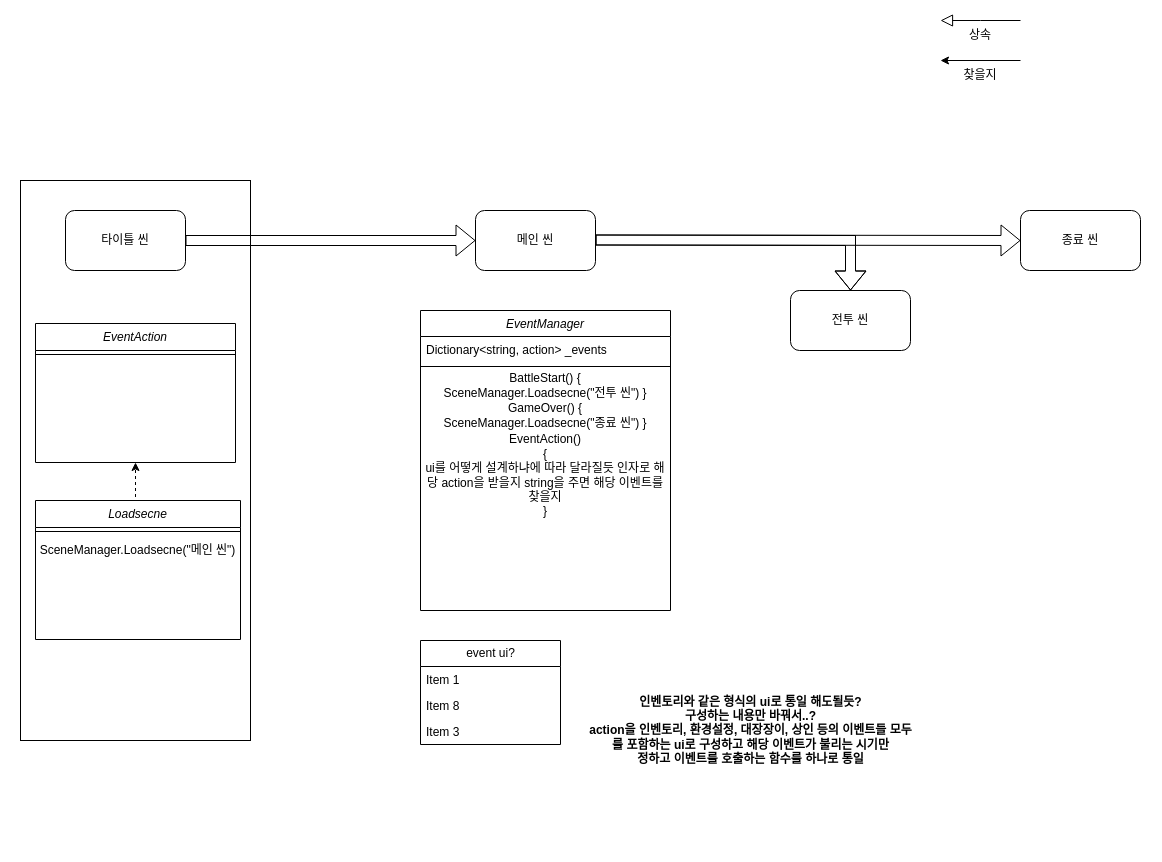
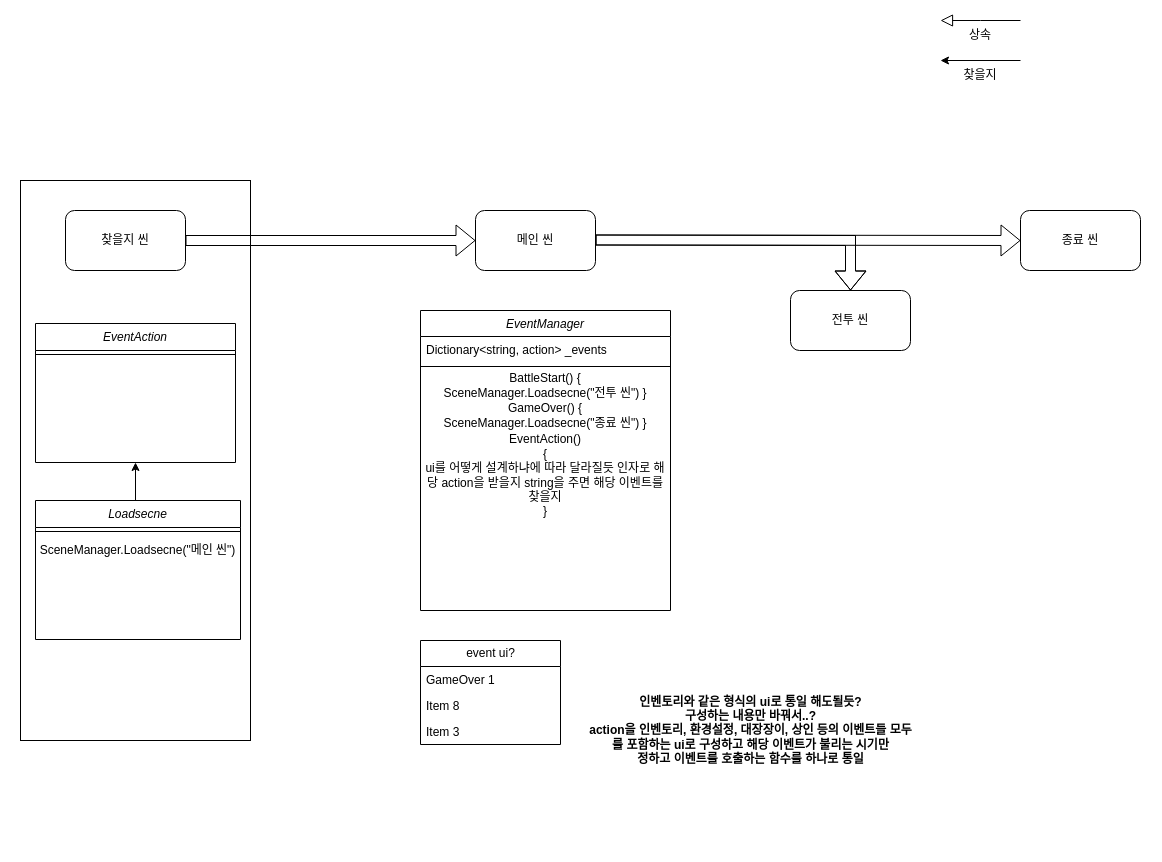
  <mxCell id="0" />
  <mxCell id="1" parent="0" />
  <mxCell id="2" value="" style="rounded=0;whiteSpace=wrap;html=1;fontFamily=Helvetica;fontSize=12;fontColor=default;fillColor=none;gradientColor=none;" vertex="1" parent="1"><mxGeometry x="20" y="180" width="230" height="560" as="geometry" /></mxCell>
  <mxCell id="3" value="EventManager" style="swimlane;fontStyle=2;align=center;verticalAlign=top;childLayout=stackLayout;horizontal=1;startSize=26;horizontalStack=0;resizeParent=1;resizeLast=0;collapsible=1;marginBottom=0;rounded=0;shadow=0;strokeWidth=1;" parent="1" vertex="1"><mxGeometry x="420" y="310" width="250" height="300" as="geometry"><mxRectangle x="230" y="140" width="160" height="26" as="alternateBounds" /></mxGeometry></mxCell>
  <mxCell id="4" value="Dictionary&lt;string, action&gt; _events" style="text;align=left;verticalAlign=top;spacingLeft=4;spacingRight=4;overflow=hidden;rotatable=0;points=[[0,0.5],[1,0.5]];portConstraint=eastwest;" parent="3" vertex="1"><mxGeometry y="26" width="250" height="26" as="geometry" /></mxCell>
  <mxCell id="5" value="" style="line;html=1;strokeWidth=1;align=left;verticalAlign=middle;spacingTop=-1;spacingLeft=3;spacingRight=3;rotatable=0;labelPosition=right;points=[];portConstraint=eastwest;" parent="3" vertex="1"><mxGeometry y="52" width="250" height="8" as="geometry" /></mxCell>
  <mxCell id="6" value="BattleStart() {&lt;br&gt;SceneManager.Loadsecne(&quot;전투 씬&quot;) }" style="text;html=1;strokeColor=none;fillColor=none;align=center;verticalAlign=middle;whiteSpace=wrap;rounded=0;" vertex="1" parent="3"><mxGeometry y="60" width="250" height="30" as="geometry" /></mxCell>
  <mxCell id="7" value="GameOver() {&lt;br&gt;SceneManager.Loadsecne(&quot;종료 씬&quot;) }" style="text;html=1;strokeColor=none;fillColor=none;align=center;verticalAlign=middle;whiteSpace=wrap;rounded=0;" vertex="1" parent="3"><mxGeometry y="90" width="250" height="30" as="geometry" /></mxCell>
  <mxCell id="8" value="EventAction()&lt;br&gt;{&lt;br&gt;ui를 어떻게 설계하냐에 따라 달라질듯 인자로 해당 action을 받을지 string을 주면 해당 이벤트를 찾을지&lt;br&gt;}" style="text;html=1;strokeColor=none;fillColor=none;align=center;verticalAlign=middle;whiteSpace=wrap;rounded=0;" vertex="1" parent="3"><mxGeometry y="120" width="250" height="90" as="geometry" /></mxCell>
  <mxCell id="9" value="" style="rounded=1;whiteSpace=wrap;html=1;" vertex="1" parent="1"><mxGeometry x="65" y="210" width="120" height="60" as="geometry" /></mxCell>
- <mxCell id="10" value="타이틀 씬" style="text;html=1;strokeColor=none;fillColor=none;align=center;verticalAlign=middle;whiteSpace=wrap;rounded=0;" vertex="1" parent="1"><mxGeometry x="65" y="210" width="120" height="60" as="geometry" /></mxCell>
+ <mxCell id="10" value="찾을지 씬" style="text;html=1;strokeColor=none;fillColor=none;align=center;verticalAlign=middle;whiteSpace=wrap;rounded=0;" vertex="1" parent="1"><mxGeometry x="65" y="210" width="120" height="60" as="geometry" /></mxCell>
  <mxCell id="11" value="" style="rounded=1;whiteSpace=wrap;html=1;" vertex="1" parent="1"><mxGeometry x="475" y="210" width="120" height="60" as="geometry" /></mxCell>
  <mxCell id="12" value="메인 씬" style="text;html=1;strokeColor=none;fillColor=none;align=center;verticalAlign=middle;whiteSpace=wrap;rounded=0;" vertex="1" parent="1"><mxGeometry x="475" y="210" width="120" height="60" as="geometry" /></mxCell>
  <mxCell id="13" value="" style="rounded=1;whiteSpace=wrap;html=1;" vertex="1" parent="1"><mxGeometry x="1020" y="210" width="120" height="60" as="geometry" /></mxCell>
  <mxCell id="14" value="종료 씬" style="text;html=1;strokeColor=none;fillColor=none;align=center;verticalAlign=middle;whiteSpace=wrap;rounded=0;" vertex="1" parent="1"><mxGeometry x="1020" y="210" width="120" height="60" as="geometry" /></mxCell>
  <mxCell id="15" value="" style="rounded=1;whiteSpace=wrap;html=1;" vertex="1" parent="1"><mxGeometry x="790" y="290" width="120" height="60" as="geometry" /></mxCell>
  <mxCell id="16" value="전투 씬" style="text;html=1;strokeColor=none;fillColor=none;align=center;verticalAlign=middle;whiteSpace=wrap;rounded=0;" vertex="1" parent="1"><mxGeometry x="790" y="290" width="120" height="60" as="geometry" /></mxCell>
  <mxCell id="17" value="EventAction" style="swimlane;fontStyle=2;align=center;verticalAlign=top;childLayout=stackLayout;horizontal=1;startSize=27;horizontalStack=0;resizeParent=1;resizeLast=0;collapsible=1;marginBottom=0;rounded=0;shadow=0;strokeWidth=1;" vertex="1" parent="1"><mxGeometry x="35" y="323" width="200" height="139" as="geometry"><mxRectangle x="230" y="140" width="160" height="26" as="alternateBounds" /></mxGeometry></mxCell>
  <mxCell id="18" value="" style="line;html=1;strokeWidth=1;align=left;verticalAlign=middle;spacingTop=-1;spacingLeft=3;spacingRight=3;rotatable=0;labelPosition=right;points=[];portConstraint=eastwest;" vertex="1" parent="17"><mxGeometry y="27" width="200" height="8" as="geometry" /></mxCell>
- <mxCell id="19" style="edgeStyle=orthogonalEdgeStyle;rounded=0;orthogonalLoop=1;jettySize=auto;html=1;exitX=0.5;exitY=0;exitDx=0;exitDy=0;entryX=0.5;entryY=1;entryDx=0;entryDy=0;fontFamily=Helvetica;fontSize=12;fontColor=default;dashed=1;" edge="1" parent="1" source="20" target="17"><mxGeometry relative="1" as="geometry" /></mxCell>
+ <mxCell id="19" style="edgeStyle=orthogonalEdgeStyle;rounded=0;orthogonalLoop=1;jettySize=auto;html=1;exitX=0.5;exitY=0;exitDx=0;exitDy=0;entryX=0.5;entryY=1;entryDx=0;entryDy=0;fontFamily=Helvetica;fontSize=12;fontColor=default;" edge="1" parent="1" source="20" target="17"><mxGeometry relative="1" as="geometry" /></mxCell>
  <mxCell id="20" value="Loadsecne" style="swimlane;fontStyle=2;align=center;verticalAlign=top;childLayout=stackLayout;horizontal=1;startSize=27;horizontalStack=0;resizeParent=1;resizeLast=0;collapsible=1;marginBottom=0;rounded=0;shadow=0;strokeWidth=1;" vertex="1" parent="1"><mxGeometry x="35" y="500" width="205" height="139" as="geometry"><mxRectangle x="230" y="140" width="160" height="26" as="alternateBounds" /></mxGeometry></mxCell>
  <mxCell id="21" value="" style="line;html=1;strokeWidth=1;align=left;verticalAlign=middle;spacingTop=-1;spacingLeft=3;spacingRight=3;rotatable=0;labelPosition=right;points=[];portConstraint=eastwest;" vertex="1" parent="20"><mxGeometry y="27" width="205" height="8" as="geometry" /></mxCell>
  <mxCell id="22" value="SceneManager.Loadsecne(&quot;메인 씬&quot;)" style="text;html=1;strokeColor=none;fillColor=none;align=center;verticalAlign=middle;whiteSpace=wrap;rounded=0;" vertex="1" parent="20"><mxGeometry y="35" width="205" height="30" as="geometry" /></mxCell>
  <mxCell id="23" style="edgeStyle=orthogonalEdgeStyle;rounded=0;orthogonalLoop=1;jettySize=auto;html=1;" edge="1" parent="1"><mxGeometry relative="1" as="geometry"><mxPoint x="1020" y="60" as="sourcePoint" /><mxPoint x="940" y="60" as="targetPoint" /></mxGeometry></mxCell>
  <mxCell id="24" value="" style="endArrow=block;endSize=10;endFill=0;shadow=0;strokeWidth=1;rounded=0;edgeStyle=elbowEdgeStyle;elbow=vertical;" edge="1" parent="1"><mxGeometry width="160" relative="1" as="geometry"><mxPoint x="1020" y="20" as="sourcePoint" /><mxPoint x="940" y="20" as="targetPoint" /></mxGeometry></mxCell>
  <mxCell id="25" value="찾을지" style="text;html=1;strokeColor=none;fillColor=none;align=center;verticalAlign=middle;whiteSpace=wrap;rounded=0;fontSize=12;fontFamily=Helvetica;fontColor=default;" vertex="1" parent="1"><mxGeometry x="940" y="60" width="80" height="30" as="geometry" /></mxCell>
  <mxCell id="26" value="상속" style="text;html=1;strokeColor=none;fillColor=none;align=center;verticalAlign=middle;whiteSpace=wrap;rounded=0;fontSize=12;fontFamily=Helvetica;fontColor=default;" vertex="1" parent="1"><mxGeometry x="940" y="20" width="80" height="30" as="geometry" /></mxCell>
  <mxCell id="27" value="" style="shape=flexArrow;endArrow=classic;html=1;rounded=0;fontFamily=Helvetica;fontSize=12;fontColor=default;" edge="1" parent="1" target="12"><mxGeometry width="50" height="50" relative="1" as="geometry"><mxPoint x="185" y="240" as="sourcePoint" /><mxPoint x="235" y="190" as="targetPoint" /><Array as="points" /></mxGeometry></mxCell>
  <mxCell id="28" value="" style="shape=flexArrow;endArrow=classic;html=1;rounded=0;fontFamily=Helvetica;fontSize=12;fontColor=default;entryX=0;entryY=0.5;entryDx=0;entryDy=0;" edge="1" parent="1" target="14"><mxGeometry width="50" height="50" relative="1" as="geometry"><mxPoint x="595" y="239.5" as="sourcePoint" /><mxPoint x="885" y="239.5" as="targetPoint" /><Array as="points" /></mxGeometry></mxCell>
  <mxCell id="29" value="" style="shape=flexArrow;endArrow=classic;html=1;rounded=0;fontFamily=Helvetica;fontSize=12;fontColor=default;entryX=0.5;entryY=0;entryDx=0;entryDy=0;" edge="1" parent="1" target="16"><mxGeometry width="50" height="50" relative="1" as="geometry"><mxPoint x="595" y="239.5" as="sourcePoint" /><mxPoint x="1375" y="240" as="targetPoint" /><Array as="points"><mxPoint x="850" y="240" /></Array></mxGeometry></mxCell>
  <mxCell id="30" value="event ui?" style="swimlane;fontStyle=0;childLayout=stackLayout;horizontal=1;startSize=26;fillColor=none;horizontalStack=0;resizeParent=1;resizeParentMax=0;resizeLast=0;collapsible=1;marginBottom=0;html=1;rounded=0;fontFamily=Helvetica;fontSize=12;fontColor=default;" vertex="1" parent="1"><mxGeometry x="420" y="640" width="140" height="104" as="geometry" /></mxCell>
- <mxCell id="31" value="Item 1" style="text;strokeColor=none;fillColor=none;align=left;verticalAlign=top;spacingLeft=4;spacingRight=4;overflow=hidden;rotatable=0;points=[[0,0.5],[1,0.5]];portConstraint=eastwest;whiteSpace=wrap;html=1;fontSize=12;fontFamily=Helvetica;fontColor=default;" vertex="1" parent="30"><mxGeometry y="26" width="140" height="26" as="geometry" /></mxCell>
+ <mxCell id="31" value="GameOver 1" style="text;strokeColor=none;fillColor=none;align=left;verticalAlign=top;spacingLeft=4;spacingRight=4;overflow=hidden;rotatable=0;points=[[0,0.5],[1,0.5]];portConstraint=eastwest;whiteSpace=wrap;html=1;fontSize=12;fontFamily=Helvetica;fontColor=default;" vertex="1" parent="30"><mxGeometry y="26" width="140" height="26" as="geometry" /></mxCell>
  <mxCell id="32" value="Item 8" style="text;strokeColor=none;fillColor=none;align=left;verticalAlign=top;spacingLeft=4;spacingRight=4;overflow=hidden;rotatable=0;points=[[0,0.5],[1,0.5]];portConstraint=eastwest;whiteSpace=wrap;html=1;fontSize=12;fontFamily=Helvetica;fontColor=default;" vertex="1" parent="30"><mxGeometry y="52" width="140" height="26" as="geometry" /></mxCell>
  <mxCell id="33" value="Item 3" style="text;strokeColor=none;fillColor=none;align=left;verticalAlign=top;spacingLeft=4;spacingRight=4;overflow=hidden;rotatable=0;points=[[0,0.5],[1,0.5]];portConstraint=eastwest;whiteSpace=wrap;html=1;fontSize=12;fontFamily=Helvetica;fontColor=default;" vertex="1" parent="30"><mxGeometry y="78" width="140" height="26" as="geometry" /></mxCell>
  <mxCell id="34" value="인벤토리와 같은 형식의 ui로 통일 해도될듯?&lt;br&gt;구성하는 내용만 바꿔서..?&lt;br&gt;action을 인벤토리, 환경설정, 대장장이, 상인 등의 이벤트들 모두&lt;br&gt;를 포함하는 ui로 구성하고 해당 이벤트가 불리는 시기만&lt;br&gt;정하고 이벤트를 호출하는 함수를 하나로 통일&lt;br&gt;" style="text;strokeColor=none;fillColor=none;html=1;fontSize=12;fontStyle=1;verticalAlign=middle;align=center;fontFamily=Helvetica;fontColor=default;" vertex="1" parent="1"><mxGeometry x="590" y="620" width="320" height="220" as="geometry" /></mxCell>
